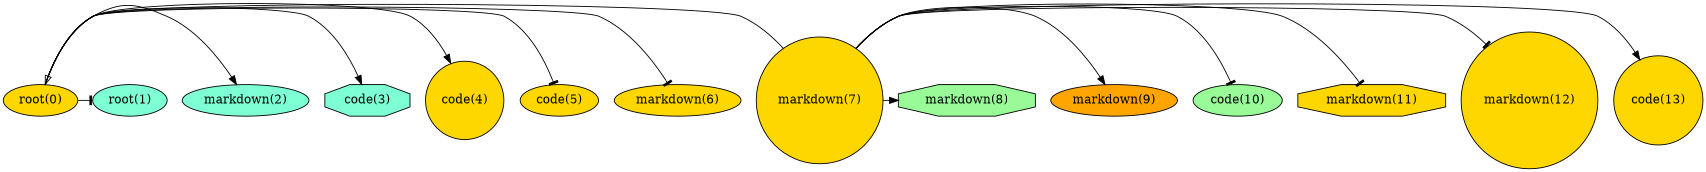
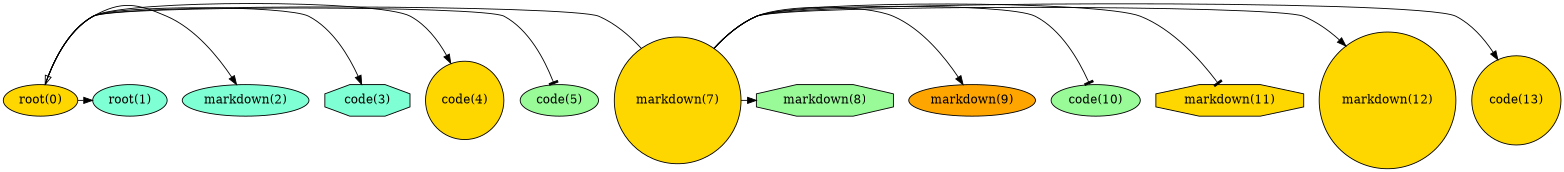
  digraph {
    node [fillcolor=gold shape=ellipse style=filled]
    edge [arrowhead=normal constraint=false]
    n1 [label="root(0)"]
    n2 [fillcolor=aquamarine label="root(1)"]
    n3 [fillcolor=aquamarine label="markdown(2)"]
    n4 [fillcolor=aquamarine label="code(3)" shape=octagon]
    n5 [label="code(4)" shape=circle]
-   n6 [label="code(5)"]
-   n7 [label="markdown(6)"]
+   n6 [fillcolor=palegreen label="code(5)"]
    n8 [label="markdown(7)" shape=circle]
    n9 [fillcolor=palegreen label="markdown(8)" shape=octagon]
    n10 [fillcolor=orange label="markdown(9)"]
    n11 [fillcolor=palegreen label="code(10)"]
    n12 [label="markdown(11)" shape=octagon]
    n13 [label="markdown(12)" shape=circle]
    n14 [label="code(13)" shape=circle]
-   n1 -> n2 [arrowhead=tee]
+   n1 -> n2
    n1 -> n3
    n1 -> n4
    n1 -> n5
    n1 -> n6 [arrowhead=tee]
-   n1 -> n7 [arrowhead=tee]
    n8 -> n1 [arrowhead=onormal]
    n8 -> n9
    n8 -> n10
    n8 -> n11 [arrowhead=tee]
    n8 -> n12 [arrowhead=tee]
-   n8 -> n13 [arrowhead=tee]
+   n8 -> n13
    n8 -> n14
  }
